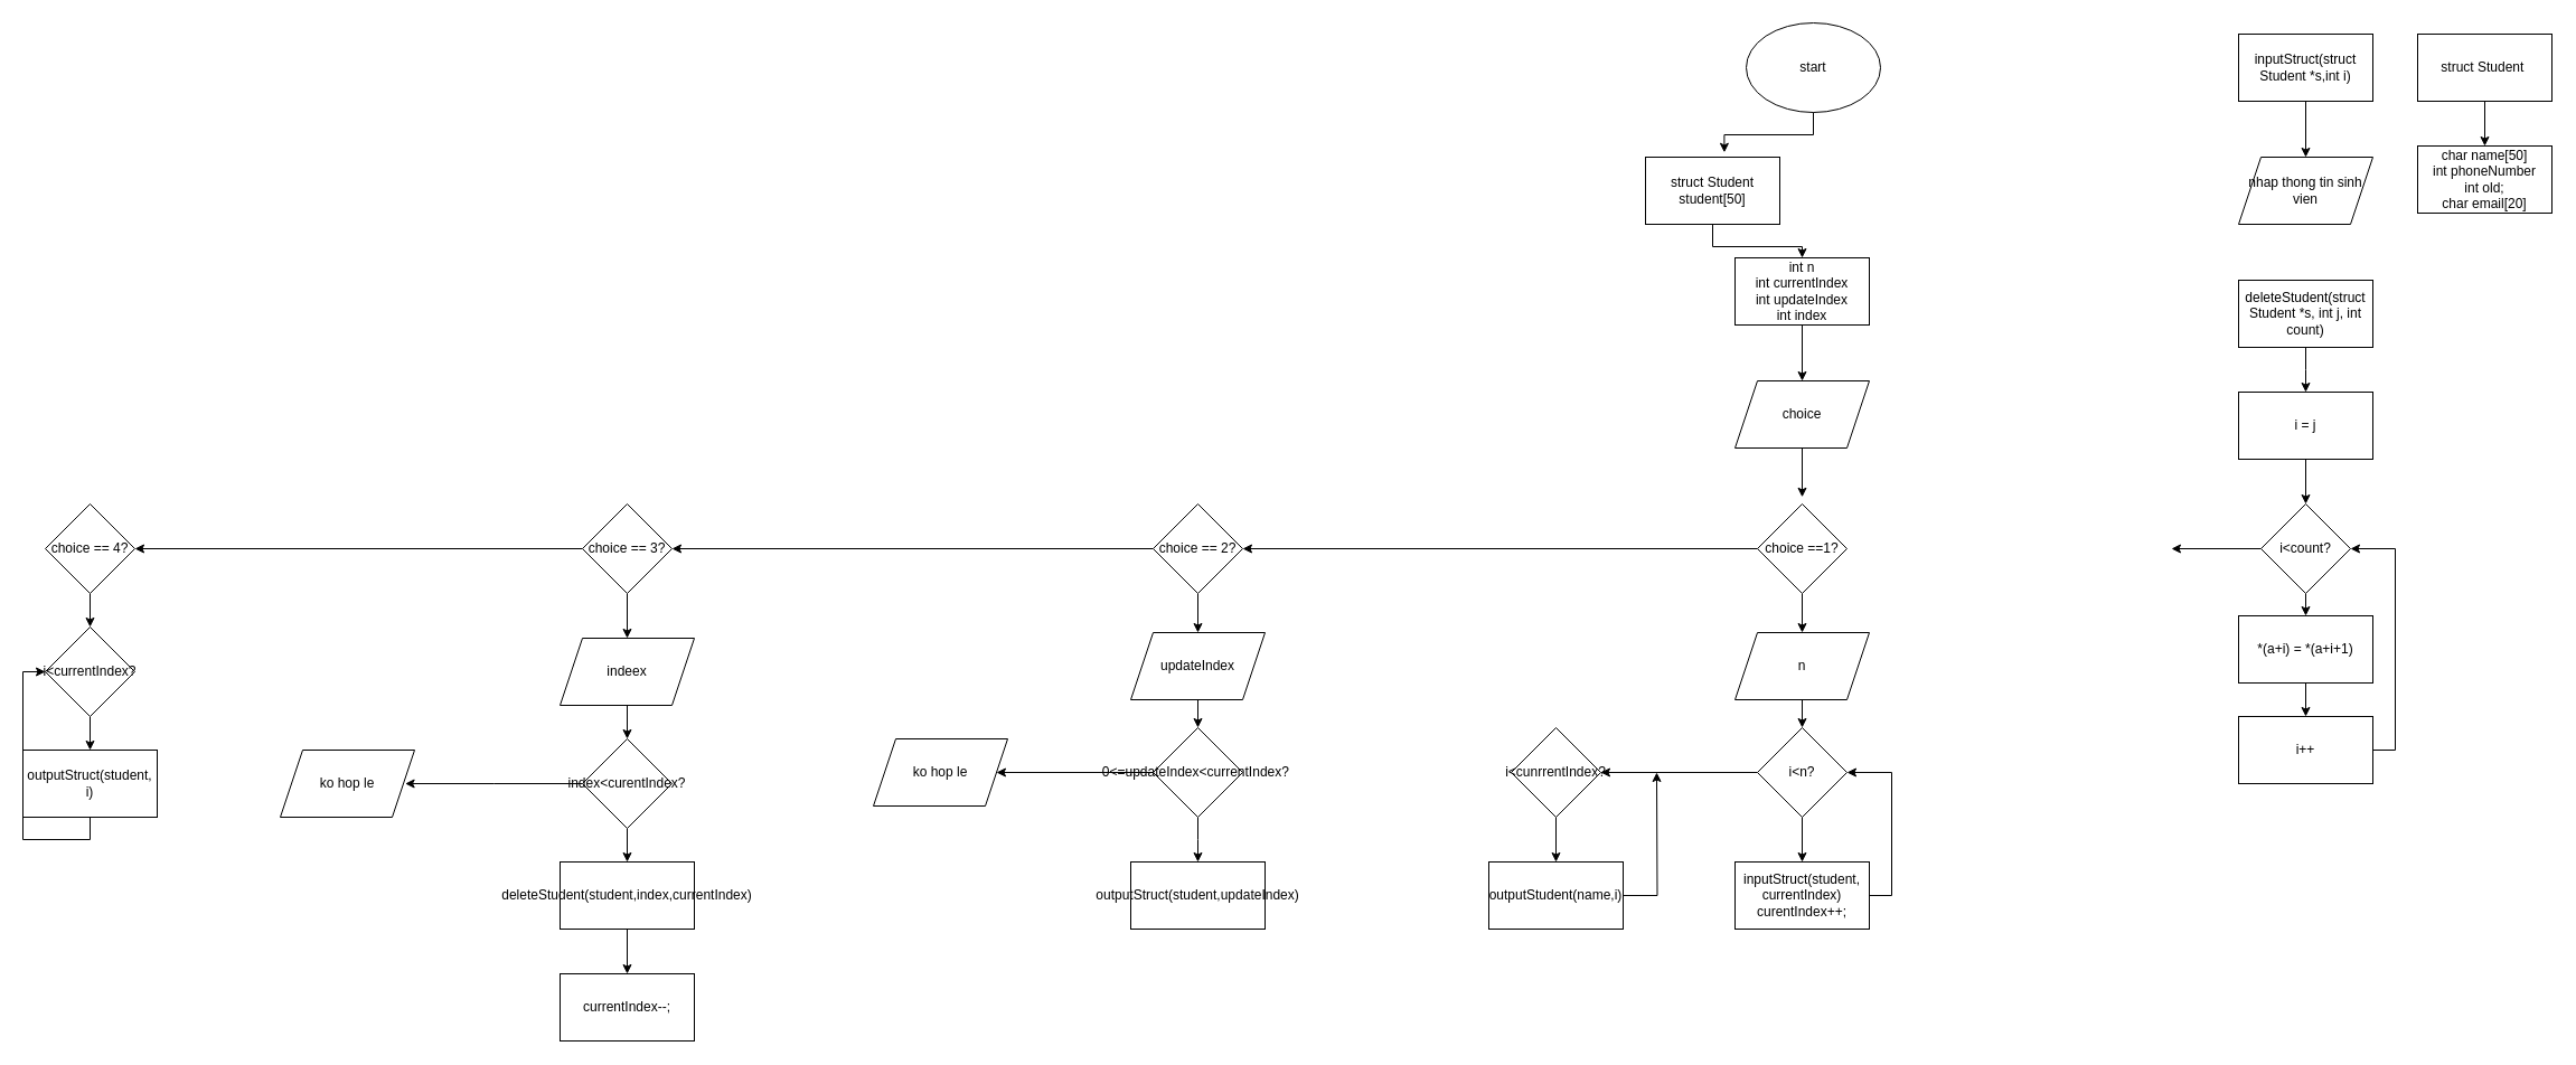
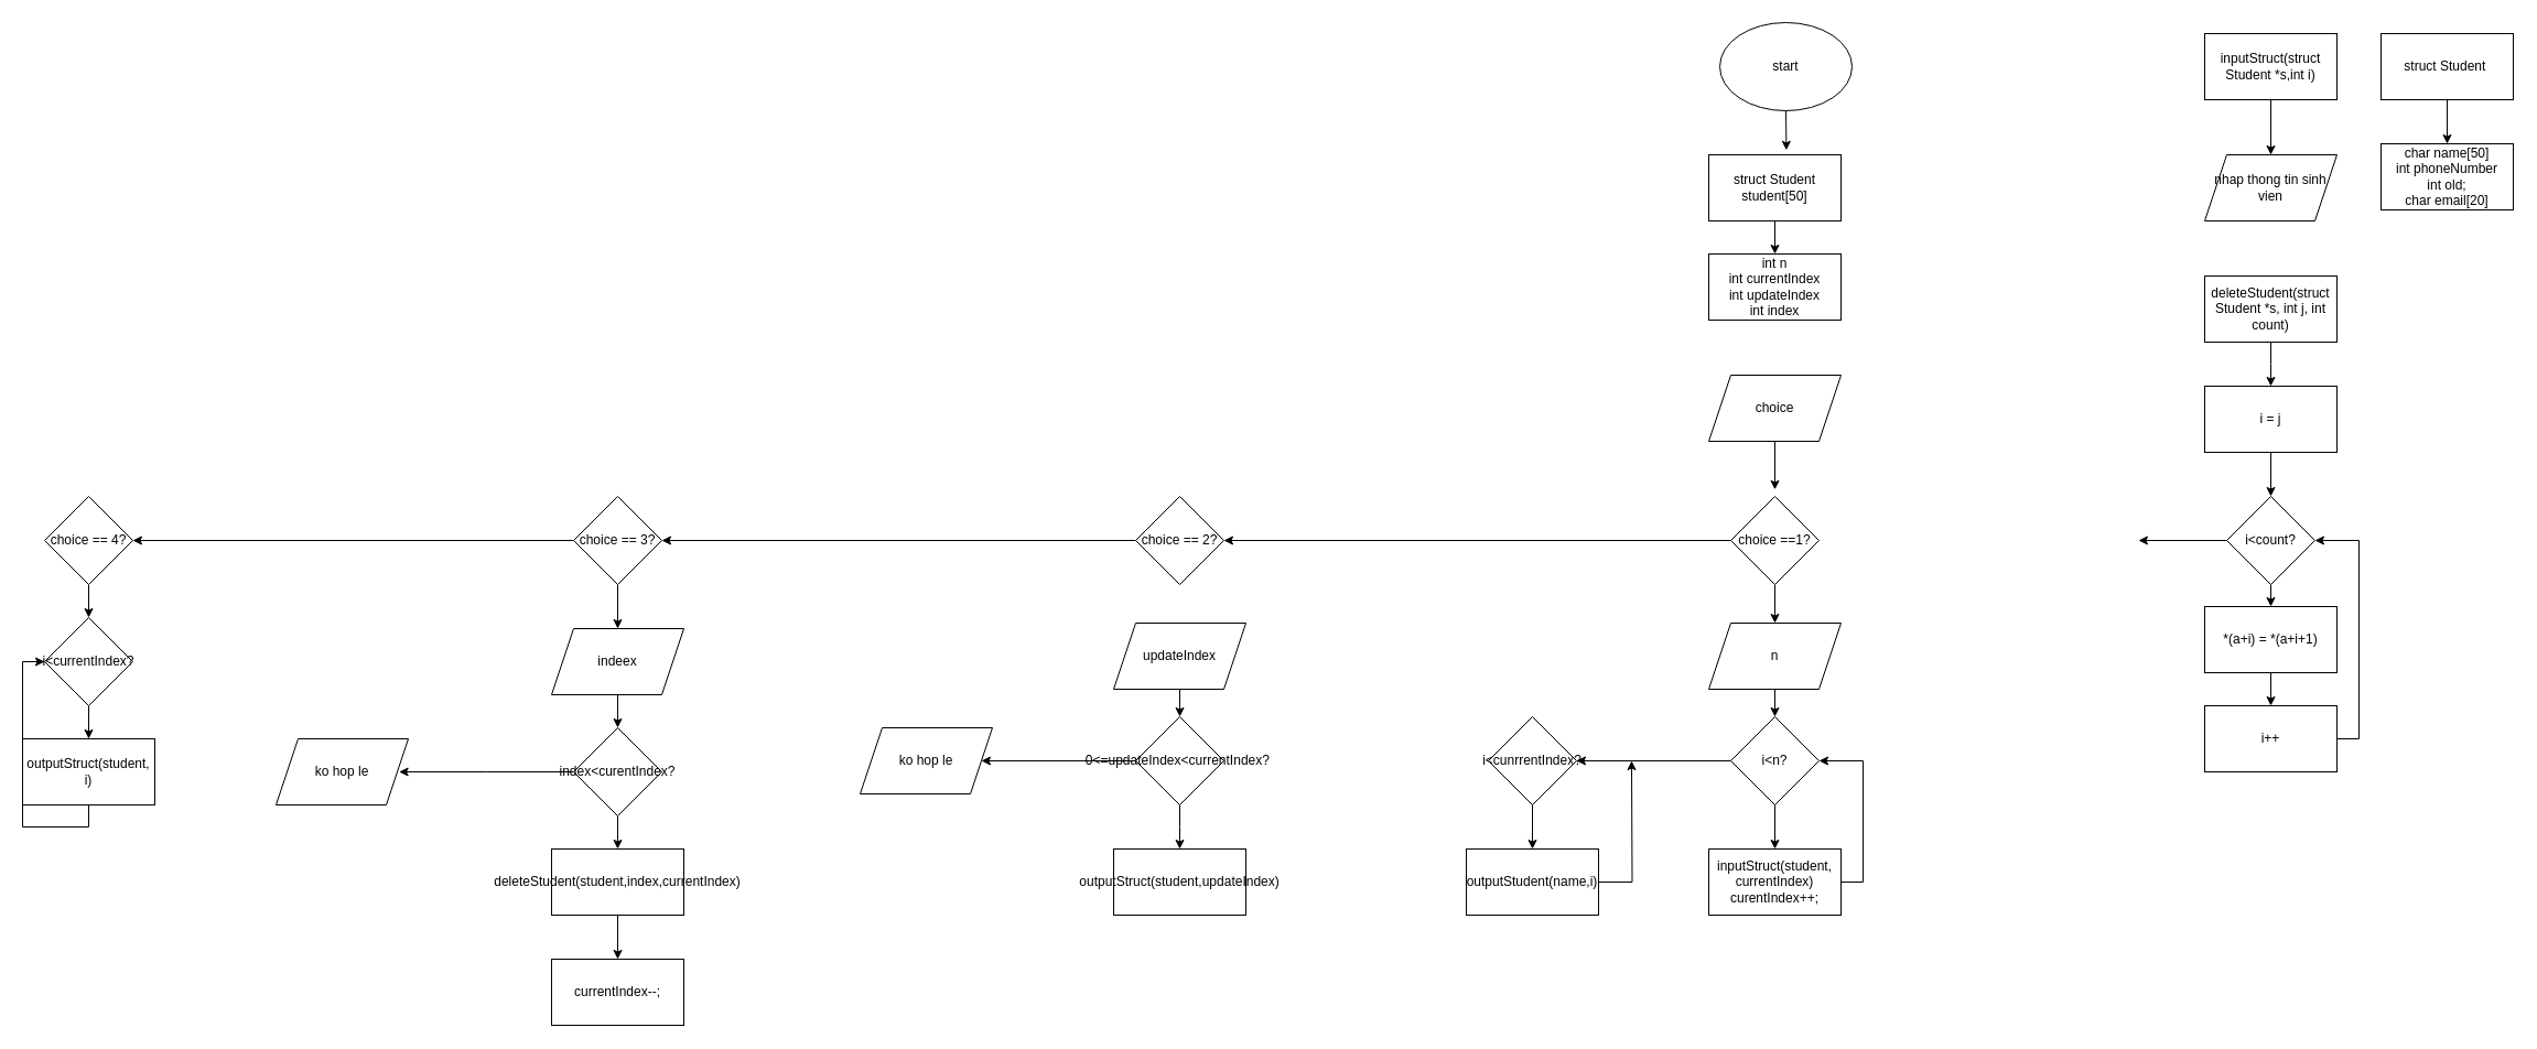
  <mxCell id="0" />
  <mxCell id="1" parent="0" />
  <mxCell id="2" value="start" style="ellipse;whiteSpace=wrap;html=1;" vertex="1" parent="1"><mxGeometry x="1560" y="20" width="120" height="80" as="geometry" /></mxCell>
  <mxCell id="3" style="edgeStyle=orthogonalEdgeStyle;rounded=0;orthogonalLoop=1;jettySize=auto;html=1;exitX=0.5;exitY=1;exitDx=0;exitDy=0;entryX=0.5;entryY=0;entryDx=0;entryDy=0;" edge="1" parent="1" source="4" target="5"><mxGeometry relative="1" as="geometry" /></mxCell>
  <mxCell id="4" value="struct Student&amp;nbsp;" style="rounded=0;whiteSpace=wrap;html=1;" vertex="1" parent="1"><mxGeometry x="2160" y="30" width="120" height="60" as="geometry" /></mxCell>
  <mxCell id="5" value="char name[50]&lt;br&gt;int phoneNumber&lt;br&gt;int old;&lt;br&gt;char email[20]" style="rounded=0;whiteSpace=wrap;html=1;" vertex="1" parent="1"><mxGeometry x="2160" y="130" width="120" height="60" as="geometry" /></mxCell>
  <mxCell id="6" style="edgeStyle=orthogonalEdgeStyle;rounded=0;orthogonalLoop=1;jettySize=auto;html=1;exitX=0.5;exitY=1;exitDx=0;exitDy=0;entryX=0.5;entryY=0;entryDx=0;entryDy=0;" edge="1" parent="1" source="7" target="8"><mxGeometry relative="1" as="geometry" /></mxCell>
  <mxCell id="7" value="inputStruct(struct Student *s,int i)" style="rounded=0;whiteSpace=wrap;html=1;" vertex="1" parent="1"><mxGeometry x="2000" y="30" width="120" height="60" as="geometry" /></mxCell>
  <mxCell id="8" value="nhap thong tin sinh vien" style="shape=parallelogram;perimeter=parallelogramPerimeter;whiteSpace=wrap;html=1;fixedSize=1;" vertex="1" parent="1"><mxGeometry x="2000" y="140" width="120" height="60" as="geometry" /></mxCell>
  <mxCell id="9" style="edgeStyle=orthogonalEdgeStyle;rounded=0;orthogonalLoop=1;jettySize=auto;html=1;exitX=0.5;exitY=1;exitDx=0;exitDy=0;" edge="1" parent="1" source="10"><mxGeometry relative="1" as="geometry"><mxPoint x="2060" y="350" as="targetPoint" /></mxGeometry></mxCell>
  <mxCell id="10" value="deleteStudent(struct Student *s, int j, int count)" style="rounded=0;whiteSpace=wrap;html=1;" vertex="1" parent="1"><mxGeometry x="2000" y="250" width="120" height="60" as="geometry" /></mxCell>
  <mxCell id="11" style="edgeStyle=orthogonalEdgeStyle;rounded=0;orthogonalLoop=1;jettySize=auto;html=1;exitX=0.5;exitY=1;exitDx=0;exitDy=0;entryX=0.5;entryY=0;entryDx=0;entryDy=0;" edge="1" parent="1" source="12" target="15"><mxGeometry relative="1" as="geometry" /></mxCell>
  <mxCell id="12" value="i = j" style="rounded=0;whiteSpace=wrap;html=1;" vertex="1" parent="1"><mxGeometry x="2000" y="350" width="120" height="60" as="geometry" /></mxCell>
  <mxCell id="13" style="edgeStyle=orthogonalEdgeStyle;rounded=0;orthogonalLoop=1;jettySize=auto;html=1;exitX=0.5;exitY=1;exitDx=0;exitDy=0;entryX=0.5;entryY=0;entryDx=0;entryDy=0;" edge="1" parent="1" source="15" target="17"><mxGeometry relative="1" as="geometry" /></mxCell>
  <mxCell id="14" style="edgeStyle=orthogonalEdgeStyle;rounded=0;orthogonalLoop=1;jettySize=auto;html=1;exitX=0;exitY=0.5;exitDx=0;exitDy=0;" edge="1" parent="1" source="15"><mxGeometry relative="1" as="geometry"><mxPoint x="1940" y="490" as="targetPoint" /></mxGeometry></mxCell>
  <mxCell id="15" value="i&amp;lt;count?" style="rhombus;whiteSpace=wrap;html=1;" vertex="1" parent="1"><mxGeometry x="2020" y="450" width="80" height="80" as="geometry" /></mxCell>
  <mxCell id="16" style="edgeStyle=orthogonalEdgeStyle;rounded=0;orthogonalLoop=1;jettySize=auto;html=1;exitX=0.5;exitY=1;exitDx=0;exitDy=0;entryX=0.5;entryY=0;entryDx=0;entryDy=0;" edge="1" parent="1" source="17" target="19"><mxGeometry relative="1" as="geometry" /></mxCell>
  <mxCell id="17" value="*(a+i) = *(a+i+1)" style="rounded=0;whiteSpace=wrap;html=1;" vertex="1" parent="1"><mxGeometry x="2000" y="550" width="120" height="60" as="geometry" /></mxCell>
  <mxCell id="18" style="edgeStyle=orthogonalEdgeStyle;rounded=0;orthogonalLoop=1;jettySize=auto;html=1;exitX=1;exitY=0.5;exitDx=0;exitDy=0;entryX=1;entryY=0.5;entryDx=0;entryDy=0;" edge="1" parent="1" source="19" target="15"><mxGeometry relative="1" as="geometry" /></mxCell>
  <mxCell id="19" value="i++" style="rounded=0;whiteSpace=wrap;html=1;" vertex="1" parent="1"><mxGeometry x="2000" y="640" width="120" height="60" as="geometry" /></mxCell>
  <mxCell id="20" style="edgeStyle=orthogonalEdgeStyle;rounded=0;orthogonalLoop=1;jettySize=auto;html=1;exitX=0.5;exitY=1;exitDx=0;exitDy=0;entryX=0.5;entryY=0;entryDx=0;entryDy=0;" edge="1" parent="1" source="21" target="24"><mxGeometry relative="1" as="geometry" /></mxCell>
- <mxCell id="21" value="struct Student student[50]" style="rounded=0;whiteSpace=wrap;html=1;" vertex="1" parent="1"><mxGeometry x="1470" y="140" width="120" height="60" as="geometry" /></mxCell>
+ <mxCell id="21" value="struct Student student[50]" style="rounded=0;whiteSpace=wrap;html=1;" vertex="1" parent="1"><mxGeometry x="1550" y="140" width="120" height="60" as="geometry" /></mxCell>
  <mxCell id="22" style="edgeStyle=orthogonalEdgeStyle;rounded=0;orthogonalLoop=1;jettySize=auto;html=1;exitX=0.5;exitY=1;exitDx=0;exitDy=0;entryX=0.587;entryY=-0.07;entryDx=0;entryDy=0;entryPerimeter=0;" edge="1" parent="1" source="2" target="21"><mxGeometry relative="1" as="geometry" /></mxCell>
- <mxCell id="23" style="edgeStyle=orthogonalEdgeStyle;rounded=0;orthogonalLoop=1;jettySize=auto;html=1;exitX=0.5;exitY=1;exitDx=0;exitDy=0;entryX=0.5;entryY=0;entryDx=0;entryDy=0;" edge="1" parent="1" source="24" target="25"><mxGeometry relative="1" as="geometry" /></mxCell>
  <mxCell id="24" value="int n&lt;br&gt;int currentIndex&lt;br&gt;int updateIndex&lt;br&gt;int index" style="rounded=0;whiteSpace=wrap;html=1;" vertex="1" parent="1"><mxGeometry x="1550" y="230" width="120" height="60" as="geometry" /></mxCell>
  <mxCell id="25" value="choice" style="shape=parallelogram;perimeter=parallelogramPerimeter;whiteSpace=wrap;html=1;fixedSize=1;" vertex="1" parent="1"><mxGeometry x="1550" y="340" width="120" height="60" as="geometry" /></mxCell>
  <mxCell id="26" style="edgeStyle=orthogonalEdgeStyle;rounded=0;orthogonalLoop=1;jettySize=auto;html=1;exitX=0.5;exitY=1;exitDx=0;exitDy=0;entryX=0.5;entryY=0;entryDx=0;entryDy=0;" edge="1" parent="1" source="28" target="31"><mxGeometry relative="1" as="geometry" /></mxCell>
  <mxCell id="27" style="edgeStyle=orthogonalEdgeStyle;rounded=0;orthogonalLoop=1;jettySize=auto;html=1;exitX=0;exitY=0.5;exitDx=0;exitDy=0;" edge="1" parent="1" source="28"><mxGeometry relative="1" as="geometry"><mxPoint x="1110" y="490" as="targetPoint" /></mxGeometry></mxCell>
  <mxCell id="28" value="choice ==1?" style="rhombus;whiteSpace=wrap;html=1;" vertex="1" parent="1"><mxGeometry x="1570" y="450" width="80" height="80" as="geometry" /></mxCell>
  <mxCell id="29" style="edgeStyle=orthogonalEdgeStyle;rounded=0;orthogonalLoop=1;jettySize=auto;html=1;exitX=0.5;exitY=1;exitDx=0;exitDy=0;entryX=0.5;entryY=-0.077;entryDx=0;entryDy=0;entryPerimeter=0;" edge="1" parent="1" source="25" target="28"><mxGeometry relative="1" as="geometry" /></mxCell>
  <mxCell id="30" style="edgeStyle=orthogonalEdgeStyle;rounded=0;orthogonalLoop=1;jettySize=auto;html=1;exitX=0.5;exitY=1;exitDx=0;exitDy=0;entryX=0.5;entryY=0;entryDx=0;entryDy=0;" edge="1" parent="1" source="31" target="34"><mxGeometry relative="1" as="geometry" /></mxCell>
  <mxCell id="31" value="n" style="shape=parallelogram;perimeter=parallelogramPerimeter;whiteSpace=wrap;html=1;fixedSize=1;" vertex="1" parent="1"><mxGeometry x="1550" y="565" width="120" height="60" as="geometry" /></mxCell>
  <mxCell id="32" style="edgeStyle=orthogonalEdgeStyle;rounded=0;orthogonalLoop=1;jettySize=auto;html=1;exitX=0.5;exitY=1;exitDx=0;exitDy=0;entryX=0.5;entryY=0;entryDx=0;entryDy=0;" edge="1" parent="1" source="34" target="36"><mxGeometry relative="1" as="geometry" /></mxCell>
  <mxCell id="33" style="edgeStyle=orthogonalEdgeStyle;rounded=0;orthogonalLoop=1;jettySize=auto;html=1;exitX=0;exitY=0.5;exitDx=0;exitDy=0;" edge="1" parent="1" source="34"><mxGeometry relative="1" as="geometry"><mxPoint x="1430" y="690" as="targetPoint" /></mxGeometry></mxCell>
  <mxCell id="34" value="i&amp;lt;n?" style="rhombus;whiteSpace=wrap;html=1;" vertex="1" parent="1"><mxGeometry x="1570" y="650" width="80" height="80" as="geometry" /></mxCell>
  <mxCell id="35" style="edgeStyle=orthogonalEdgeStyle;rounded=0;orthogonalLoop=1;jettySize=auto;html=1;exitX=1;exitY=0.5;exitDx=0;exitDy=0;entryX=1;entryY=0.5;entryDx=0;entryDy=0;" edge="1" parent="1" source="36" target="34"><mxGeometry relative="1" as="geometry" /></mxCell>
  <mxCell id="36" value="inputStruct(student, currentIndex)&lt;br&gt;curentIndex++;" style="rounded=0;whiteSpace=wrap;html=1;" vertex="1" parent="1"><mxGeometry x="1550" y="770" width="120" height="60" as="geometry" /></mxCell>
  <mxCell id="37" style="edgeStyle=orthogonalEdgeStyle;rounded=0;orthogonalLoop=1;jettySize=auto;html=1;exitX=0.5;exitY=1;exitDx=0;exitDy=0;entryX=0.5;entryY=0;entryDx=0;entryDy=0;" edge="1" parent="1" source="38" target="40"><mxGeometry relative="1" as="geometry" /></mxCell>
  <mxCell id="38" value="i&amp;lt;cunrrentIndex?" style="rhombus;whiteSpace=wrap;html=1;" vertex="1" parent="1"><mxGeometry x="1350" y="650" width="80" height="80" as="geometry" /></mxCell>
  <mxCell id="39" style="edgeStyle=orthogonalEdgeStyle;rounded=0;orthogonalLoop=1;jettySize=auto;html=1;exitX=1;exitY=0.5;exitDx=0;exitDy=0;" edge="1" parent="1" source="40"><mxGeometry relative="1" as="geometry"><mxPoint x="1480" y="690" as="targetPoint" /></mxGeometry></mxCell>
  <mxCell id="40" value="outputStudent(name,i)" style="rounded=0;whiteSpace=wrap;html=1;" vertex="1" parent="1"><mxGeometry x="1330" y="770" width="120" height="60" as="geometry" /></mxCell>
- <mxCell id="41" style="edgeStyle=orthogonalEdgeStyle;rounded=0;orthogonalLoop=1;jettySize=auto;html=1;exitX=0.5;exitY=1;exitDx=0;exitDy=0;entryX=0.5;entryY=0;entryDx=0;entryDy=0;" edge="1" parent="1" source="43" target="45"><mxGeometry relative="1" as="geometry" /></mxCell>
  <mxCell id="42" style="edgeStyle=orthogonalEdgeStyle;rounded=0;orthogonalLoop=1;jettySize=auto;html=1;exitX=0;exitY=0.5;exitDx=0;exitDy=0;" edge="1" parent="1" source="43"><mxGeometry relative="1" as="geometry"><mxPoint x="600" y="490" as="targetPoint" /></mxGeometry></mxCell>
  <mxCell id="43" value="choice == 2?" style="rhombus;whiteSpace=wrap;html=1;" vertex="1" parent="1"><mxGeometry x="1030" y="450" width="80" height="80" as="geometry" /></mxCell>
  <mxCell id="44" style="edgeStyle=orthogonalEdgeStyle;rounded=0;orthogonalLoop=1;jettySize=auto;html=1;exitX=0.5;exitY=1;exitDx=0;exitDy=0;entryX=0.5;entryY=0;entryDx=0;entryDy=0;" edge="1" parent="1" source="45" target="48"><mxGeometry relative="1" as="geometry" /></mxCell>
  <mxCell id="45" value="updateIndex" style="shape=parallelogram;perimeter=parallelogramPerimeter;whiteSpace=wrap;html=1;fixedSize=1;" vertex="1" parent="1"><mxGeometry x="1010" y="565" width="120" height="60" as="geometry" /></mxCell>
  <mxCell id="46" style="edgeStyle=orthogonalEdgeStyle;rounded=0;orthogonalLoop=1;jettySize=auto;html=1;exitX=0.5;exitY=1;exitDx=0;exitDy=0;" edge="1" parent="1" source="48"><mxGeometry relative="1" as="geometry"><mxPoint x="1070" y="770" as="targetPoint" /></mxGeometry></mxCell>
  <mxCell id="47" style="edgeStyle=orthogonalEdgeStyle;rounded=0;orthogonalLoop=1;jettySize=auto;html=1;exitX=0;exitY=0.5;exitDx=0;exitDy=0;" edge="1" parent="1" source="48"><mxGeometry relative="1" as="geometry"><mxPoint x="890" y="690" as="targetPoint" /></mxGeometry></mxCell>
  <mxCell id="48" value="0&amp;lt;=updateIndex&amp;lt;currentIndex?&amp;nbsp;" style="rhombus;whiteSpace=wrap;html=1;" vertex="1" parent="1"><mxGeometry x="1030" y="650" width="80" height="80" as="geometry" /></mxCell>
  <mxCell id="49" value="outputStruct(student,updateIndex)" style="rounded=0;whiteSpace=wrap;html=1;" vertex="1" parent="1"><mxGeometry x="1010" y="770" width="120" height="60" as="geometry" /></mxCell>
  <mxCell id="50" value="ko hop le" style="shape=parallelogram;perimeter=parallelogramPerimeter;whiteSpace=wrap;html=1;fixedSize=1;" vertex="1" parent="1"><mxGeometry x="780" y="660" width="120" height="60" as="geometry" /></mxCell>
  <mxCell id="51" style="edgeStyle=orthogonalEdgeStyle;rounded=0;orthogonalLoop=1;jettySize=auto;html=1;exitX=0.5;exitY=1;exitDx=0;exitDy=0;entryX=0.5;entryY=0;entryDx=0;entryDy=0;" edge="1" parent="1" source="53" target="55"><mxGeometry relative="1" as="geometry" /></mxCell>
  <mxCell id="52" style="edgeStyle=orthogonalEdgeStyle;rounded=0;orthogonalLoop=1;jettySize=auto;html=1;exitX=0;exitY=0.5;exitDx=0;exitDy=0;" edge="1" parent="1" source="53"><mxGeometry relative="1" as="geometry"><mxPoint x="120" y="490" as="targetPoint" /></mxGeometry></mxCell>
  <mxCell id="53" value="choice == 3?" style="rhombus;whiteSpace=wrap;html=1;" vertex="1" parent="1"><mxGeometry x="520" y="450" width="80" height="80" as="geometry" /></mxCell>
  <mxCell id="54" style="edgeStyle=orthogonalEdgeStyle;rounded=0;orthogonalLoop=1;jettySize=auto;html=1;exitX=0.5;exitY=1;exitDx=0;exitDy=0;entryX=0.5;entryY=0;entryDx=0;entryDy=0;" edge="1" parent="1" source="55" target="58"><mxGeometry relative="1" as="geometry" /></mxCell>
  <mxCell id="55" value="indeex" style="shape=parallelogram;perimeter=parallelogramPerimeter;whiteSpace=wrap;html=1;fixedSize=1;" vertex="1" parent="1"><mxGeometry x="500" y="570" width="120" height="60" as="geometry" /></mxCell>
  <mxCell id="56" style="edgeStyle=orthogonalEdgeStyle;rounded=0;orthogonalLoop=1;jettySize=auto;html=1;exitX=0.5;exitY=1;exitDx=0;exitDy=0;entryX=0.5;entryY=0;entryDx=0;entryDy=0;" edge="1" parent="1" source="58" target="60"><mxGeometry relative="1" as="geometry" /></mxCell>
  <mxCell id="57" style="edgeStyle=orthogonalEdgeStyle;rounded=0;orthogonalLoop=1;jettySize=auto;html=1;exitX=0;exitY=0.5;exitDx=0;exitDy=0;" edge="1" parent="1" source="58"><mxGeometry relative="1" as="geometry"><mxPoint x="361.6" y="700" as="targetPoint" /></mxGeometry></mxCell>
  <mxCell id="58" value="index&amp;lt;curentIndex?" style="rhombus;whiteSpace=wrap;html=1;" vertex="1" parent="1"><mxGeometry x="520" y="660" width="80" height="80" as="geometry" /></mxCell>
  <mxCell id="59" style="edgeStyle=orthogonalEdgeStyle;rounded=0;orthogonalLoop=1;jettySize=auto;html=1;exitX=0.5;exitY=1;exitDx=0;exitDy=0;" edge="1" parent="1" source="60" target="61"><mxGeometry relative="1" as="geometry" /></mxCell>
  <mxCell id="60" value="deleteStudent(student,index,currentIndex)" style="rounded=0;whiteSpace=wrap;html=1;" vertex="1" parent="1"><mxGeometry x="500" y="770" width="120" height="60" as="geometry" /></mxCell>
  <mxCell id="61" value="currentIndex--;" style="rounded=0;whiteSpace=wrap;html=1;" vertex="1" parent="1"><mxGeometry x="500" y="870" width="120" height="60" as="geometry" /></mxCell>
  <mxCell id="62" value="ko hop le" style="shape=parallelogram;perimeter=parallelogramPerimeter;whiteSpace=wrap;html=1;fixedSize=1;" vertex="1" parent="1"><mxGeometry x="250" y="670" width="120" height="60" as="geometry" /></mxCell>
  <mxCell id="63" style="edgeStyle=orthogonalEdgeStyle;rounded=0;orthogonalLoop=1;jettySize=auto;html=1;exitX=0.5;exitY=1;exitDx=0;exitDy=0;entryX=0.5;entryY=0;entryDx=0;entryDy=0;" edge="1" parent="1" source="64" target="66"><mxGeometry relative="1" as="geometry" /></mxCell>
  <mxCell id="64" value="choice == 4?" style="rhombus;whiteSpace=wrap;html=1;" vertex="1" parent="1"><mxGeometry x="40" y="450" width="80" height="80" as="geometry" /></mxCell>
  <mxCell id="65" style="edgeStyle=orthogonalEdgeStyle;rounded=0;orthogonalLoop=1;jettySize=auto;html=1;exitX=0.5;exitY=1;exitDx=0;exitDy=0;entryX=0.5;entryY=0;entryDx=0;entryDy=0;" edge="1" parent="1" source="66" target="68"><mxGeometry relative="1" as="geometry" /></mxCell>
  <mxCell id="66" value="i&amp;lt;currentIndex?" style="rhombus;whiteSpace=wrap;html=1;" vertex="1" parent="1"><mxGeometry x="40" y="560" width="80" height="80" as="geometry" /></mxCell>
  <mxCell id="67" style="edgeStyle=orthogonalEdgeStyle;rounded=0;orthogonalLoop=1;jettySize=auto;html=1;exitX=0.5;exitY=1;exitDx=0;exitDy=0;entryX=0;entryY=0.5;entryDx=0;entryDy=0;" edge="1" parent="1" source="68" target="66"><mxGeometry relative="1" as="geometry" /></mxCell>
  <mxCell id="68" value="outputStruct(student, i)" style="rounded=0;whiteSpace=wrap;html=1;" vertex="1" parent="1"><mxGeometry x="20" y="670" width="120" height="60" as="geometry" /></mxCell>
